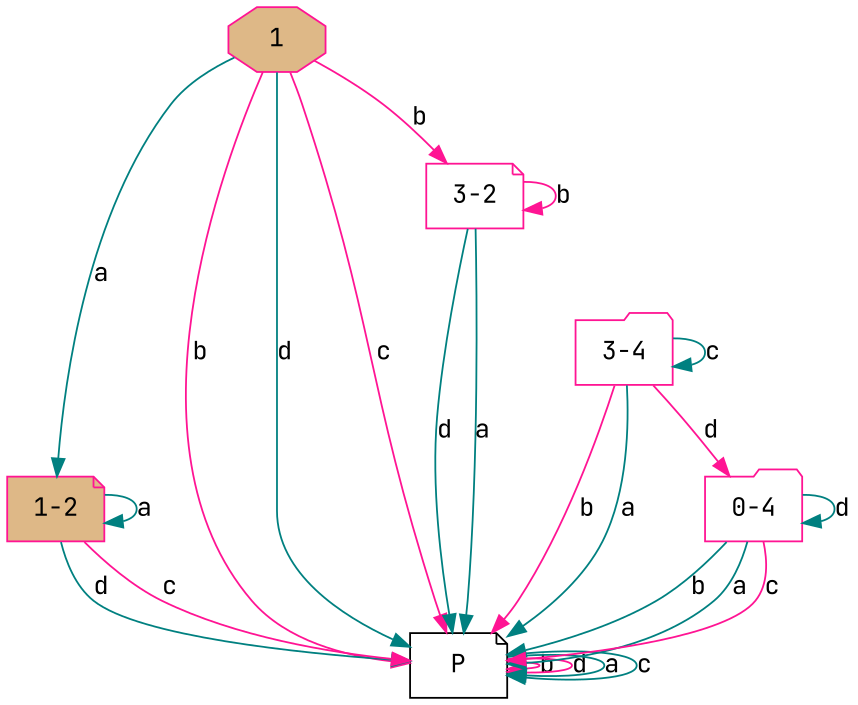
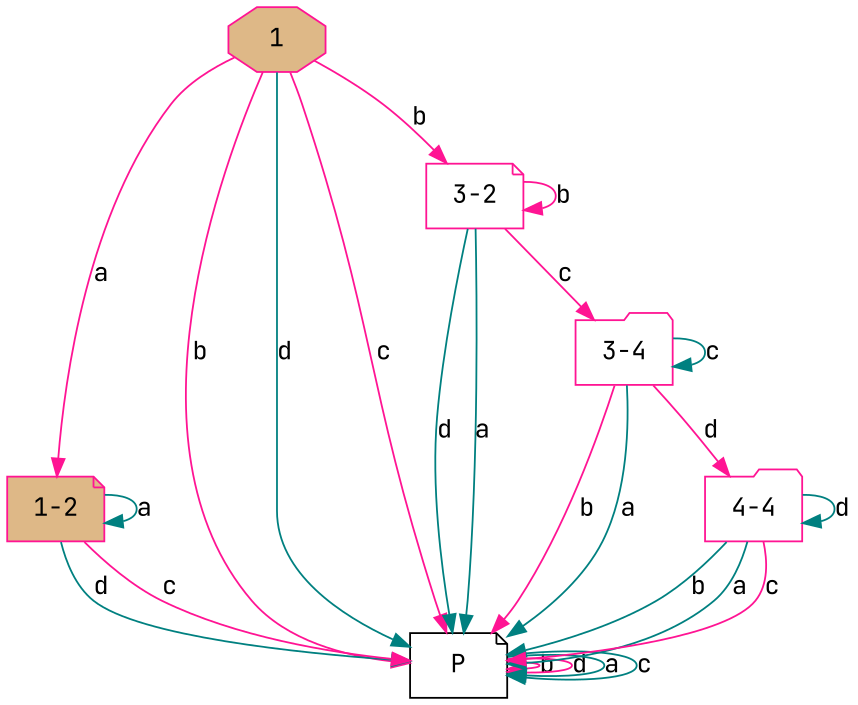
  digraph {
    bgcolor=white
    fontname="JetBrains Mono"
    node [color=deeppink fontname="JetBrains Mono" shape=note]
    edge [color=teal fontname="JetBrains Mono"]
    1 [fillcolor=burlywood shape=octagon style=filled]
    "1-2" [fillcolor=burlywood style=filled]
    P [color=black]
    "3-2"
    "3-4" [shape=folder]
-   "0-4" [fillcolor=white shape=folder style=filled]
-   1 -> "1-2" [label=a]
+   "0-4" [fillcolor=white shape=folder style=filled label="4-4"]
+   1 -> "1-2" [color=deeppink label=a]
    1 -> P [color=deeppink label=b]
    1 -> P [label=d]
    1 -> P [color=deeppink label=c]
    1 -> "3-2" [color=deeppink label=b]
    "1-2" -> "1-2" [label=a]
    "1-2" -> P [label=d]
    "1-2" -> P [color=deeppink label=c]
    P -> P [color=deeppink label=b]
    P -> P [color=deeppink label=d]
    P -> P [label=a]
    P -> P [label=c]
    "3-2" -> P [label=d]
    "3-2" -> P [label=a]
    "3-2" -> "3-2" [color=deeppink label=b]
+   "3-2" -> "3-4" [color=deeppink label=c]
    "3-4" -> P [color=deeppink label=b]
    "3-4" -> P [label=a]
    "3-4" -> "3-4" [label=c]
    "3-4" -> "0-4" [color=deeppink label=d]
    "0-4" -> P [label=b]
    "0-4" -> P [label=a]
    "0-4" -> P [color=deeppink label=c]
    "0-4" -> "0-4" [label=d]
  }
